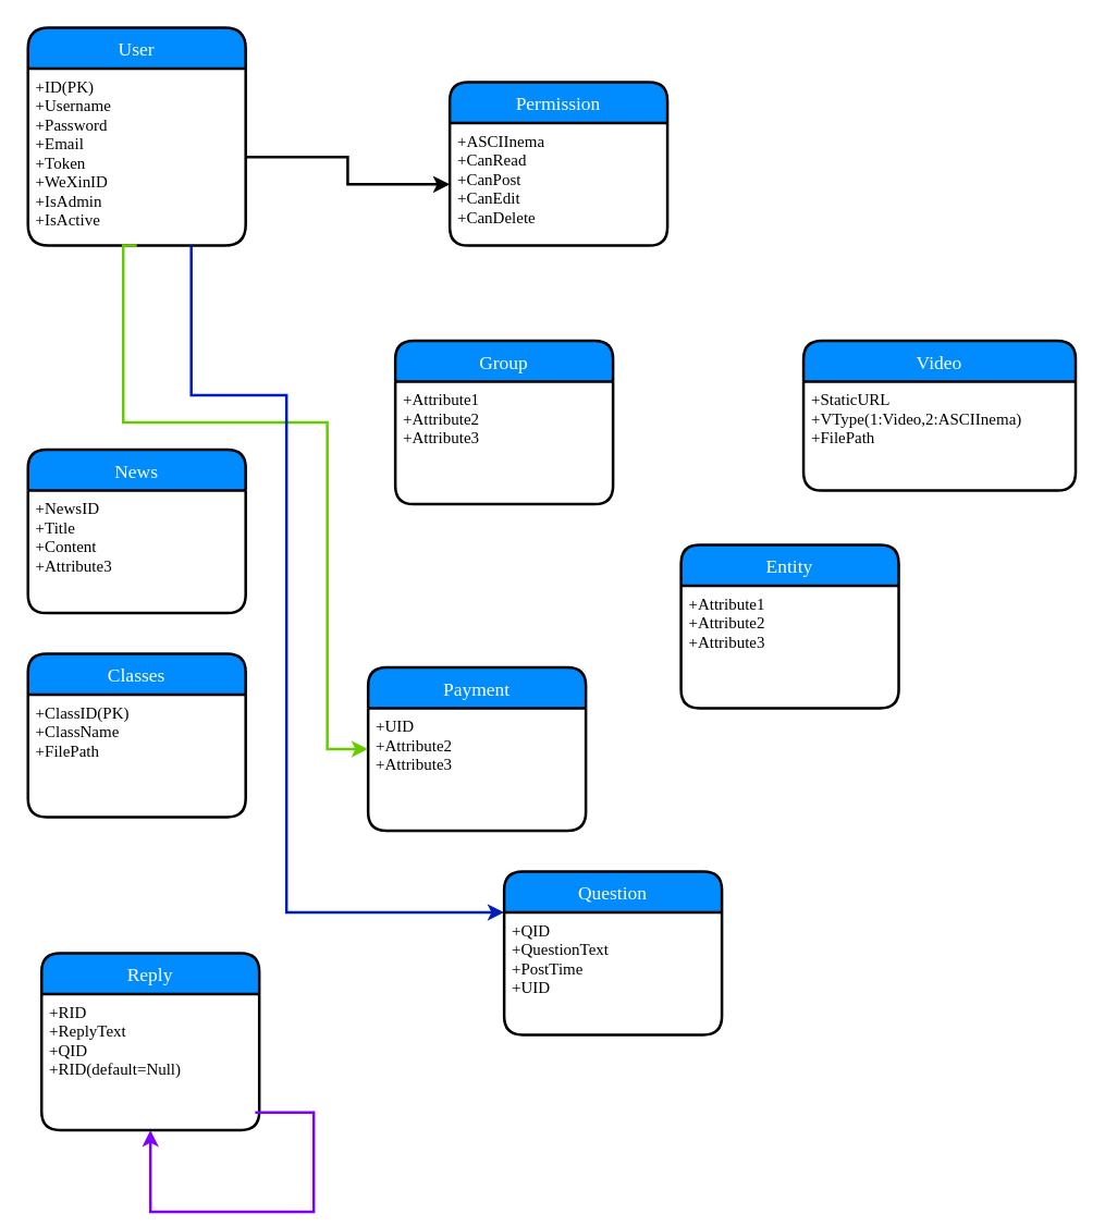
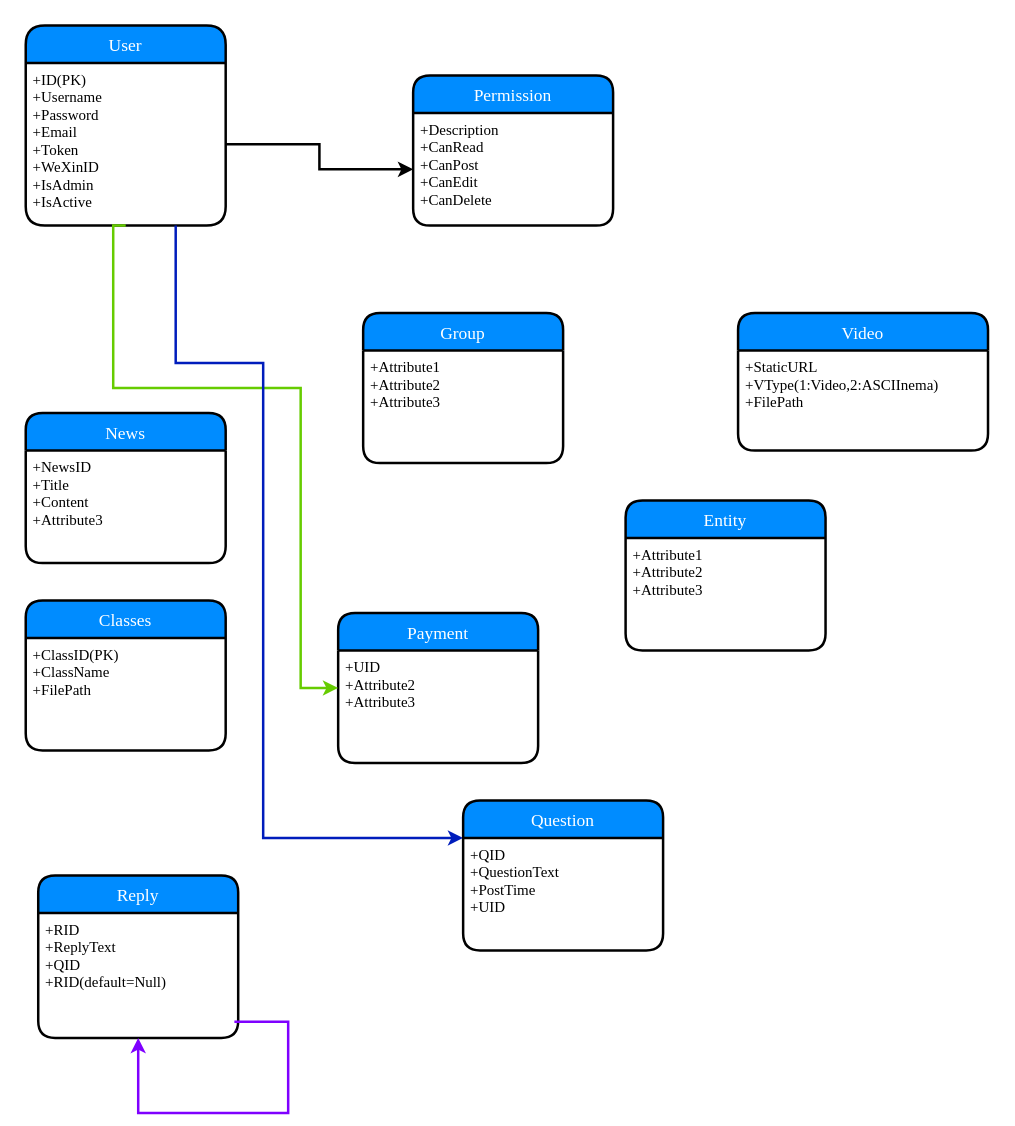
  <mxCell id="0" />
  <mxCell id="1" parent="0" />
  <mxCell id="2" value="User" style="swimlane;childLayout=stackLayout;horizontal=1;startSize=30;horizontalStack=0;fillColor=#008cff;fontColor=#FFFFFF;rounded=1;fontSize=14;fontStyle=0;strokeWidth=2;resizeParent=0;resizeLast=1;shadow=0;dashed=0;align=center;fontFamily=Verdana;arcSize=17;" vertex="1" parent="1"><mxGeometry x="20" y="20" width="160" height="160" as="geometry" /></mxCell>
  <mxCell id="3" value="+ID(PK)&#10;+Username&#10;+Password&#10;+Email&#10;+Token&#10;+WeXinID&#10;+IsAdmin&#10;+IsActive&#10;&#10;" style="align=left;strokeColor=none;fillColor=none;spacingLeft=4;fontSize=12;verticalAlign=top;resizable=0;rotatable=0;part=1;fontFamily=Verdana;" vertex="1" parent="2"><mxGeometry y="30" width="160" height="130" as="geometry" /></mxCell>
  <mxCell id="4" value="Permission" style="swimlane;childLayout=stackLayout;horizontal=1;startSize=30;horizontalStack=0;fillColor=#008cff;fontColor=#FFFFFF;rounded=1;fontSize=14;fontStyle=0;strokeWidth=2;resizeParent=0;resizeLast=1;shadow=0;dashed=0;align=center;fontFamily=Verdana;" vertex="1" parent="1"><mxGeometry x="330" y="60" width="160" height="120" as="geometry" /></mxCell>
- <mxCell id="5" value="+ASCIInema&#10;+CanRead&#10;+CanPost&#10;+CanEdit&#10;+CanDelete&#10;" style="align=left;strokeColor=none;fillColor=none;spacingLeft=4;fontSize=12;verticalAlign=top;resizable=0;rotatable=0;part=1;fontFamily=Verdana;" vertex="1" parent="4"><mxGeometry y="30" width="160" height="90" as="geometry" /></mxCell>
+ <mxCell id="5" value="+Description&#10;+CanRead&#10;+CanPost&#10;+CanEdit&#10;+CanDelete&#10;" style="align=left;strokeColor=none;fillColor=none;spacingLeft=4;fontSize=12;verticalAlign=top;resizable=0;rotatable=0;part=1;fontFamily=Verdana;" vertex="1" parent="4"><mxGeometry y="30" width="160" height="90" as="geometry" /></mxCell>
  <mxCell id="6" value="News" style="swimlane;childLayout=stackLayout;horizontal=1;startSize=30;horizontalStack=0;fillColor=#008cff;fontColor=#FFFFFF;rounded=1;fontSize=14;fontStyle=0;strokeWidth=2;resizeParent=0;resizeLast=1;shadow=0;dashed=0;align=center;fontFamily=Verdana;" vertex="1" parent="1"><mxGeometry x="20" y="330" width="160" height="120" as="geometry" /></mxCell>
  <mxCell id="7" value="+NewsID&#10;+Title&#10;+Content&#10;+Attribute3" style="align=left;strokeColor=none;fillColor=none;spacingLeft=4;fontSize=12;verticalAlign=top;resizable=0;rotatable=0;part=1;fontFamily=Verdana;" vertex="1" parent="6"><mxGeometry y="30" width="160" height="90" as="geometry" /></mxCell>
  <mxCell id="8" value="Video" style="swimlane;childLayout=stackLayout;horizontal=1;startSize=30;horizontalStack=0;fillColor=#008cff;fontColor=#FFFFFF;rounded=1;fontSize=14;fontStyle=0;strokeWidth=2;resizeParent=0;resizeLast=1;shadow=0;dashed=0;align=center;fontFamily=Verdana;" vertex="1" parent="1"><mxGeometry x="590" y="250" width="200" height="110" as="geometry"><mxRectangle x="590" y="80" width="70" height="30" as="alternateBounds" /></mxGeometry></mxCell>
  <mxCell id="9" value="+StaticURL&#10;+VType(1:Video,2:ASCIInema)&#10;+FilePath" style="align=left;strokeColor=none;fillColor=none;spacingLeft=4;fontSize=12;verticalAlign=top;resizable=0;rotatable=0;part=1;fontFamily=Verdana;" vertex="1" parent="8"><mxGeometry y="30" width="200" height="80" as="geometry" /></mxCell>
  <mxCell id="10" value="Classes" style="swimlane;childLayout=stackLayout;horizontal=1;startSize=30;horizontalStack=0;fillColor=#008cff;fontColor=#FFFFFF;rounded=1;fontSize=14;fontStyle=0;strokeWidth=2;resizeParent=0;resizeLast=1;shadow=0;dashed=0;align=center;fontFamily=Verdana;" vertex="1" parent="1"><mxGeometry x="20" y="480" width="160" height="120" as="geometry" /></mxCell>
  <mxCell id="11" value="+ClassID(PK)&#10;+ClassName&#10;+FilePath" style="align=left;strokeColor=none;fillColor=none;spacingLeft=4;fontSize=12;verticalAlign=top;resizable=0;rotatable=0;part=1;fontFamily=Verdana;" vertex="1" parent="10"><mxGeometry y="30" width="160" height="90" as="geometry" /></mxCell>
  <mxCell id="12" style="edgeStyle=orthogonalEdgeStyle;rounded=0;orthogonalLoop=1;jettySize=auto;html=1;exitX=1;exitY=0.5;exitDx=0;exitDy=0;entryX=0;entryY=0.5;entryDx=0;entryDy=0;fontFamily=Verdana;strokeWidth=2;" edge="1" parent="1" source="3" target="5"><mxGeometry relative="1" as="geometry" /></mxCell>
  <mxCell id="13" value="Group" style="swimlane;childLayout=stackLayout;horizontal=1;startSize=30;horizontalStack=0;fillColor=#008cff;fontColor=#FFFFFF;rounded=1;fontSize=14;fontStyle=0;strokeWidth=2;resizeParent=0;resizeLast=1;shadow=0;dashed=0;align=center;fontFamily=Verdana;" vertex="1" parent="1"><mxGeometry x="290" y="250" width="160" height="120" as="geometry" /></mxCell>
  <mxCell id="14" value="+Attribute1&#10;+Attribute2&#10;+Attribute3" style="align=left;strokeColor=none;fillColor=none;spacingLeft=4;fontSize=12;verticalAlign=top;resizable=0;rotatable=0;part=1;fontFamily=Verdana;" vertex="1" parent="13"><mxGeometry y="30" width="160" height="90" as="geometry" /></mxCell>
  <mxCell id="15" value="Payment" style="swimlane;childLayout=stackLayout;horizontal=1;startSize=30;horizontalStack=0;fillColor=#008cff;fontColor=#FFFFFF;rounded=1;fontSize=14;fontStyle=0;strokeWidth=2;resizeParent=0;resizeLast=1;shadow=0;dashed=0;align=center;fontFamily=Verdana;" vertex="1" parent="1"><mxGeometry x="270" y="490" width="160" height="120" as="geometry" /></mxCell>
  <mxCell id="16" value="+UID&#10;+Attribute2&#10;+Attribute3" style="align=left;strokeColor=none;fillColor=none;spacingLeft=4;fontSize=12;verticalAlign=top;resizable=0;rotatable=0;part=1;fontFamily=Verdana;" vertex="1" parent="15"><mxGeometry y="30" width="160" height="90" as="geometry" /></mxCell>
  <mxCell id="17" style="edgeStyle=orthogonalEdgeStyle;rounded=0;orthogonalLoop=1;jettySize=auto;html=1;entryX=0;entryY=0.5;entryDx=0;entryDy=0;exitX=0.5;exitY=1;exitDx=0;exitDy=0;fontFamily=Verdana;fillColor=#ffff88;strokeColor=#66CC00;strokeWidth=2;" edge="1" parent="1" source="3" target="15"><mxGeometry relative="1" as="geometry"><mxPoint x="180" y="290" as="sourcePoint" /><Array as="points"><mxPoint x="90" y="310" /><mxPoint x="240" y="310" /><mxPoint x="240" y="550" /></Array></mxGeometry></mxCell>
  <mxCell id="18" value="Reply" style="swimlane;childLayout=stackLayout;horizontal=1;startSize=30;horizontalStack=0;fillColor=#008cff;fontColor=#FFFFFF;rounded=1;fontSize=14;fontStyle=0;strokeWidth=2;resizeParent=0;resizeLast=1;shadow=0;dashed=0;align=center;fontFamily=Verdana;" vertex="1" parent="1"><mxGeometry x="30" y="700" width="160" height="130" as="geometry" /></mxCell>
  <mxCell id="19" value="+RID&#10;+ReplyText&#10;+QID&#10;+RID(default=Null)&#10;" style="align=left;strokeColor=none;fillColor=none;spacingLeft=4;fontSize=12;verticalAlign=top;resizable=0;rotatable=0;part=1;fontFamily=Verdana;" vertex="1" parent="18"><mxGeometry y="30" width="160" height="100" as="geometry" /></mxCell>
  <mxCell id="20" style="edgeStyle=orthogonalEdgeStyle;rounded=0;orthogonalLoop=1;jettySize=auto;html=1;strokeColor=#7F00FF;strokeWidth=2;fontFamily=Verdana;exitX=0.981;exitY=0.87;exitDx=0;exitDy=0;exitPerimeter=0;" edge="1" parent="18" source="19" target="19"><mxGeometry relative="1" as="geometry"><mxPoint x="-20" y="170" as="targetPoint" /><Array as="points"><mxPoint x="200" y="117" /><mxPoint x="200" y="190" /><mxPoint x="80" y="190" /></Array></mxGeometry></mxCell>
  <mxCell id="21" value="Entity" style="swimlane;childLayout=stackLayout;horizontal=1;startSize=30;horizontalStack=0;fillColor=#008cff;fontColor=#FFFFFF;rounded=1;fontSize=14;fontStyle=0;strokeWidth=2;resizeParent=0;resizeLast=1;shadow=0;dashed=0;align=center;fontFamily=Verdana;" vertex="1" parent="1"><mxGeometry x="500" y="400" width="160" height="120" as="geometry" /></mxCell>
  <mxCell id="22" value="+Attribute1&#10;+Attribute2&#10;+Attribute3" style="align=left;strokeColor=none;fillColor=none;spacingLeft=4;fontSize=12;verticalAlign=top;resizable=0;rotatable=0;part=1;fontFamily=Verdana;" vertex="1" parent="21"><mxGeometry y="30" width="160" height="90" as="geometry" /></mxCell>
  <mxCell id="23" style="edgeStyle=orthogonalEdgeStyle;rounded=0;orthogonalLoop=1;jettySize=auto;html=1;exitX=0.75;exitY=1;exitDx=0;exitDy=0;fontFamily=Verdana;fillColor=#0050ef;strokeColor=#001DBC;strokeWidth=2;" edge="1" parent="1" source="3" target="24"><mxGeometry relative="1" as="geometry"><Array as="points"><mxPoint x="140" y="290" /><mxPoint x="210" y="290" /><mxPoint x="210" y="670" /></Array></mxGeometry></mxCell>
  <mxCell id="24" value="Question" style="swimlane;childLayout=stackLayout;horizontal=1;startSize=30;horizontalStack=0;fillColor=#008cff;fontColor=#FFFFFF;rounded=1;fontSize=14;fontStyle=0;strokeWidth=2;resizeParent=0;resizeLast=1;shadow=0;dashed=0;align=center;fontFamily=Verdana;" vertex="1" parent="1"><mxGeometry x="370" y="640" width="160" height="120" as="geometry" /></mxCell>
  <mxCell id="25" value="+QID&#10;+QuestionText&#10;+PostTime&#10;+UID" style="align=left;strokeColor=none;fillColor=none;spacingLeft=4;fontSize=12;verticalAlign=top;resizable=0;rotatable=0;part=1;fontFamily=Verdana;" vertex="1" parent="24"><mxGeometry y="30" width="160" height="90" as="geometry" /></mxCell>
